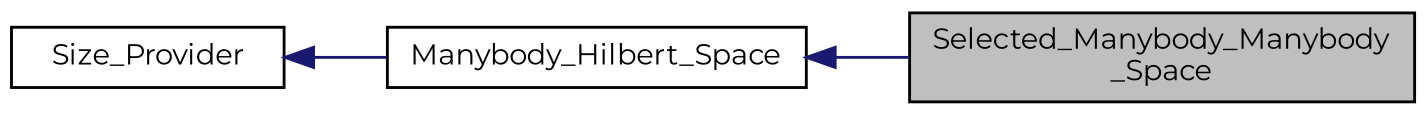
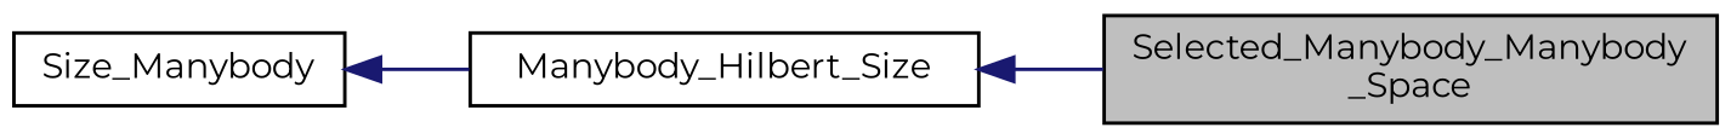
  digraph {
    fontname=Montserrat
    rankdir=LR
    node [color=black fillcolor=white fontname=Montserrat fontsize=10 shape=record style=filled]
    edge [color=midnightblue dir=back fontname=Montserrat fontsize=10 labelfontname=Helvetica labelfontsize=10 style=solid]
    n1 [fillcolor=grey75 fontcolor=black height=0.2 label="Selected_Manybody_Manybody\l_Space" width=0.4]
-   n2 [height=0.2 label=Manybody_Hilbert_Space width=0.4]
-   n3 [height=0.2 label=Size_Provider width=0.4]
+   n2 [height=0.2 label=Manybody_Hilbert_Size width=0.4]
+   n3 [height=0.2 label=Size_Manybody width=0.4]
    n2 -> n1
    n3 -> n2
  }
